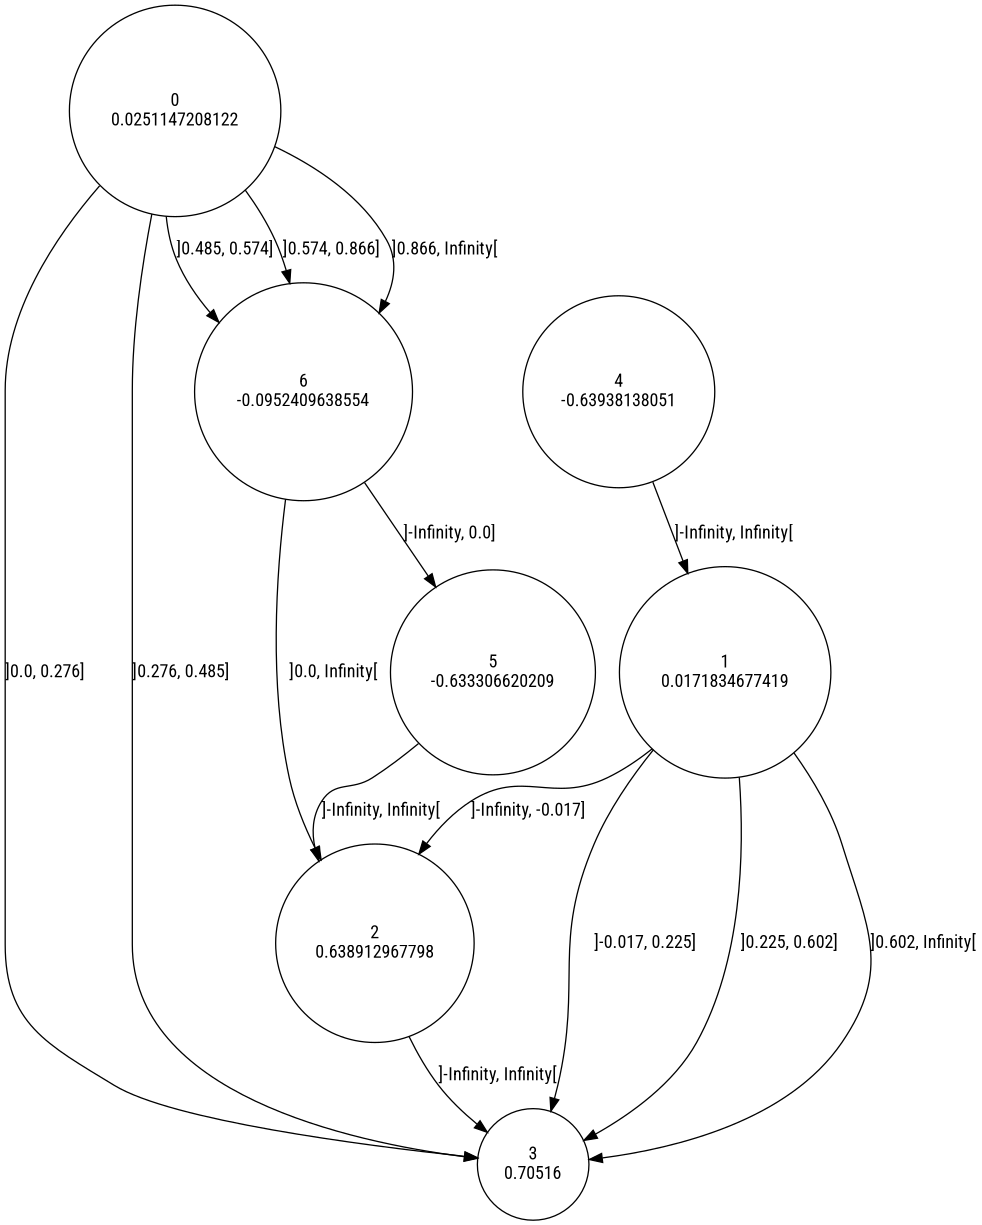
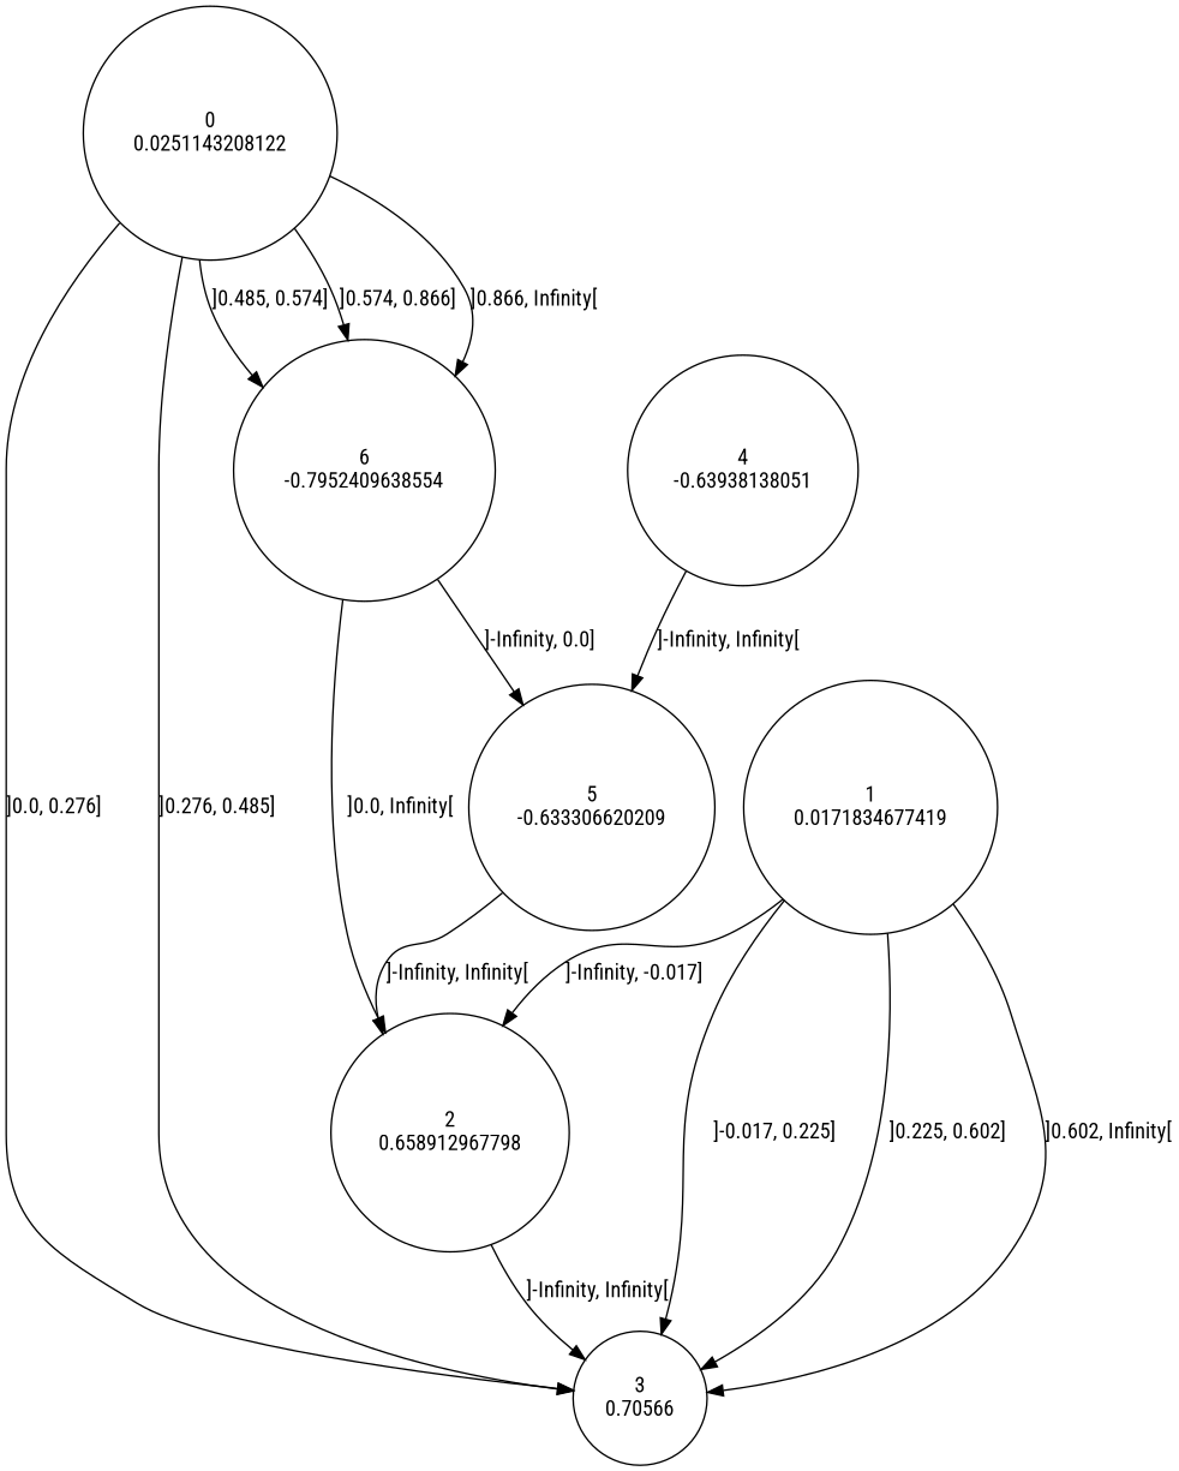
  digraph {
    fontname="Roboto Condensed"
    node [fontname="Roboto Condensed" shape=circle]
    edge [fontname="Roboto Condensed"]
-   n1 [label="0\n0.0251147208122"]
-   n2 [label="3\n0.70516"]
-   n3 [label="6\n-0.0952409638554"]
+   n1 [label="0\n0.0251143208122"]
+   n2 [label="3\n0.70566"]
+   n3 [label="6\n-0.7952409638554"]
    n4 [label="1\n0.0171834677419"]
-   n5 [label="2\n0.638912967798"]
+   n5 [label="2\n0.658912967798"]
    n6 [label="5\n-0.633306620209"]
    n7 [label="4\n-0.63938138051"]
    n1 -> n2 [label="]0.0, 0.276]"]
    n1 -> n2 [label="]0.276, 0.485]"]
    n1 -> n3 [label="]0.485, 0.574]"]
    n1 -> n3 [label="]0.574, 0.866]"]
    n1 -> n3 [label="]0.866, Infinity["]
    n3 -> n5 [label="]0.0, Infinity["]
    n3 -> n6 [label="]-Infinity, 0.0]"]
    n4 -> n2 [label="]-0.017, 0.225]"]
    n4 -> n2 [label="]0.225, 0.602]"]
    n4 -> n2 [label="]0.602, Infinity["]
    n4 -> n5 [label="]-Infinity, -0.017]"]
    n5 -> n2 [label="]-Infinity, Infinity["]
    n6 -> n5 [label="]-Infinity, Infinity["]
-   n7 -> n4 [label="]-Infinity, Infinity["]
+   n7 -> n6 [label="]-Infinity, Infinity["]
  }
